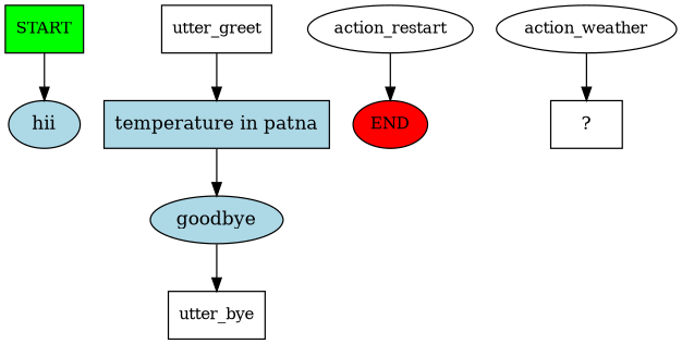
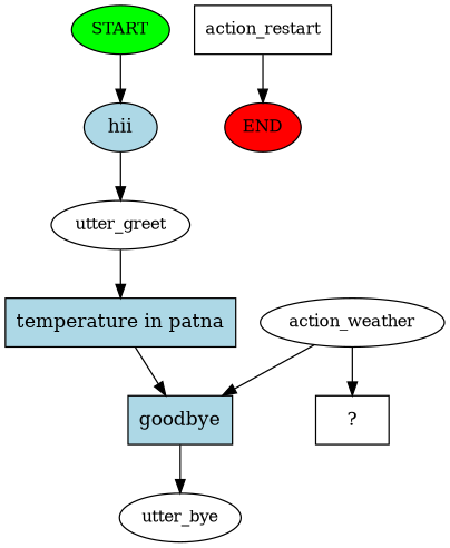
  digraph {
    node [fontsize=12]
-   n1 [fillcolor=green label=START style=filled shape=box]
+   n1 [fillcolor=green label=START style=filled]
    n2 [fillcolor=lightblue label=hii shape=ellipse style=filled fontsize=""]
-   n3 [label=utter_greet shape=box]
+   n3 [label=utter_greet]
    n4 [fillcolor=red label=END style=filled]
    n5 [fillcolor=lightblue label="temperature in patna" shape=rect style=filled fontsize=""]
-   n6 [fillcolor=lightblue label=goodbye shape=ellipse style=filled fontsize=""]
+   n6 [fillcolor=lightblue label=goodbye shape=rect style=filled fontsize=""]
    n7 [label=action_weather]
    n8 [label="  ?  " shape=rect fontsize=""]
-   n9 [label=utter_bye shape=box]
-   n10 [label=action_restart]
+   n9 [label=utter_bye]
+   n10 [label=action_restart shape=box]
    n1 -> n2
+   n2 -> n3
    n3 -> n5
    n5 -> n6
    n6 -> n9
+   n7 -> n6
    n7 -> n8
    n10 -> n4
  }
